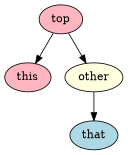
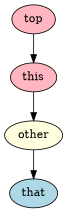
  digraph {
    node [fillcolor=lightpink style=filled]
    n1 [label=top]
    n2 [label=this]
    n3 [fillcolor=lightyellow label=other]
    n4 [fillcolor=lightblue label=that]
    n1 -> n2
-   n1 -> n3
+   n2 -> n3
    n3 -> n4
  }
